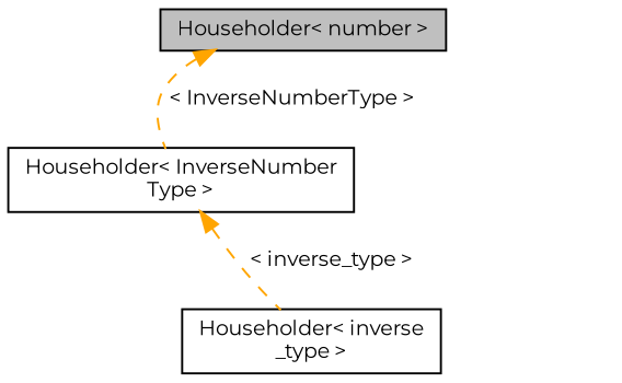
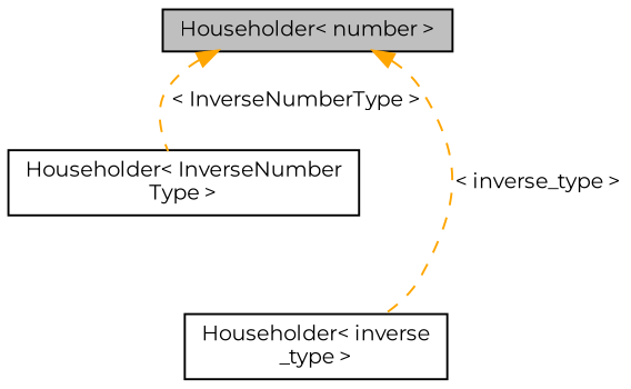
  digraph {
    fontname=Montserrat
    rankdir=TB
    node [color=black fillcolor=white fontname=Montserrat fontsize=10 shape=record style=filled]
    edge [color=orange dir=back fontname=Montserrat fontsize=10 labelfontname=Helvetica labelfontsize=10 style=dashed]
    n1 [fillcolor=grey75 fontcolor=black height=0.2 label="Householder\< number \>" width=0.4]
    n2 [height=0.2 label="Householder\< InverseNumber\lType \>" width=0.4]
    n3 [height=0.2 label="Householder\< inverse\l_type \>" width=0.4]
    n1 -> n2 [label=" \< InverseNumberType \>"]
-   n2 -> n3 [label=" \< inverse_type \>"]
+   n1 -> n3 [label=" \< inverse_type \>"]
  }
